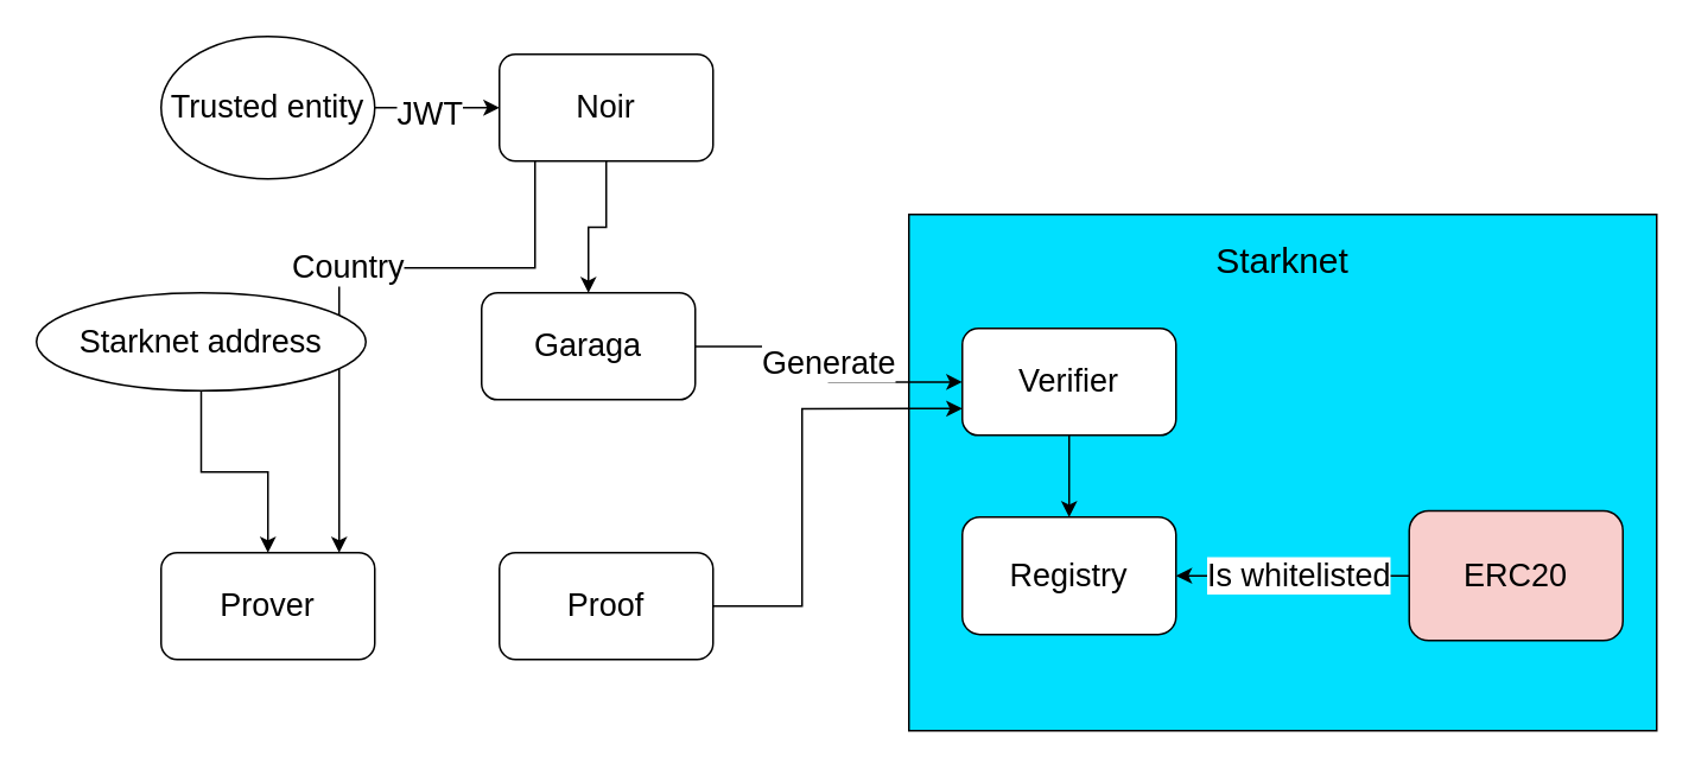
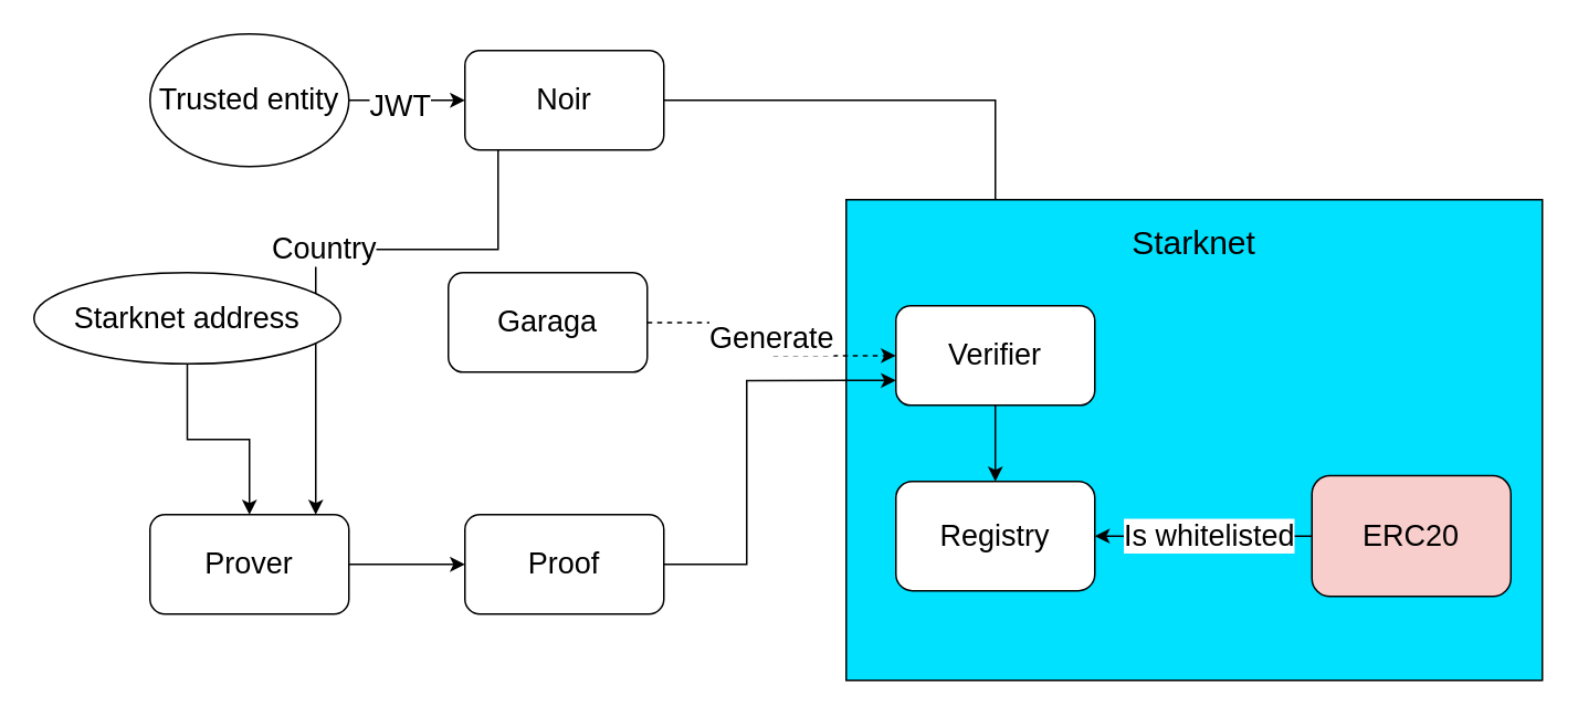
  <mxCell id="0" />
  <mxCell id="1" parent="0" />
  <mxCell id="2" value="&lt;font style=&quot;font-size: 18px;&quot;&gt;Country&lt;/font&gt;" style="edgeStyle=orthogonalEdgeStyle;rounded=0;orthogonalLoop=1;jettySize=auto;html=1;" parent="1" source="4" target="9" edge="1"><mxGeometry relative="1" as="geometry"><Array as="points"><mxPoint x="300" y="150" /><mxPoint x="190" y="150" /></Array></mxGeometry></mxCell>
- <mxCell id="3" value="" style="edgeStyle=orthogonalEdgeStyle;rounded=0;orthogonalLoop=1;jettySize=auto;html=1;" parent="1" source="4" target="14" edge="1"><mxGeometry relative="1" as="geometry" /></mxCell>
+ <mxCell id="3" value="" style="edgeStyle=orthogonalEdgeStyle;rounded=0;orthogonalLoop=1;jettySize=auto;html=1;" parent="1" source="4" target="16" edge="1"><mxGeometry relative="1" as="geometry" /></mxCell>
  <mxCell id="4" value="&lt;font style=&quot;font-size: 18px;&quot;&gt;Noir&lt;/font&gt;" style="rounded=1;whiteSpace=wrap;html=1;" parent="1" vertex="1"><mxGeometry x="280" y="30" width="120" height="60" as="geometry" /></mxCell>
  <mxCell id="5" value="" style="edgeStyle=orthogonalEdgeStyle;rounded=0;orthogonalLoop=1;jettySize=auto;html=1;" parent="1" source="7" target="4" edge="1"><mxGeometry relative="1" as="geometry" /></mxCell>
  <mxCell id="6" value="&lt;font style=&quot;font-size: 18px;&quot;&gt;JWT&lt;/font&gt;" style="edgeLabel;html=1;align=center;verticalAlign=middle;resizable=0;points=[];" parent="5" vertex="1" connectable="0"><mxGeometry x="-0.149" y="-3" relative="1" as="geometry"><mxPoint as="offset" /></mxGeometry></mxCell>
  <mxCell id="7" value="&lt;font style=&quot;font-size: 18px;&quot;&gt;Trusted entity&lt;/font&gt;" style="ellipse;whiteSpace=wrap;html=1;" parent="1" vertex="1"><mxGeometry x="90" y="20" width="120" height="80" as="geometry" /></mxCell>
+ <mxCell id="8" value="" style="edgeStyle=orthogonalEdgeStyle;rounded=0;orthogonalLoop=1;jettySize=auto;html=1;" parent="1" source="9" target="12" edge="1"><mxGeometry relative="1" as="geometry" /></mxCell>
  <mxCell id="9" value="&lt;font style=&quot;font-size: 18px;&quot;&gt;Prover&lt;/font&gt;" style="rounded=1;whiteSpace=wrap;html=1;" parent="1" vertex="1"><mxGeometry x="90" y="310" width="120" height="60" as="geometry" /></mxCell>
  <mxCell id="10" value="&lt;font style=&quot;font-size: 20px;&quot;&gt;Starknet&lt;/font&gt;&lt;div&gt;&lt;font style=&quot;font-size: 20px;&quot;&gt;&lt;br&gt;&lt;/font&gt;&lt;/div&gt;&lt;div&gt;&lt;font style=&quot;font-size: 20px;&quot;&gt;&lt;br&gt;&lt;/font&gt;&lt;/div&gt;&lt;div&gt;&lt;font style=&quot;font-size: 20px;&quot;&gt;&lt;br&gt;&lt;/font&gt;&lt;/div&gt;&lt;div&gt;&lt;font style=&quot;font-size: 20px;&quot;&gt;&lt;br&gt;&lt;/font&gt;&lt;/div&gt;&lt;div&gt;&lt;font style=&quot;font-size: 20px;&quot;&gt;&lt;br&gt;&lt;/font&gt;&lt;/div&gt;&lt;div&gt;&lt;font style=&quot;font-size: 20px;&quot;&gt;&lt;br&gt;&lt;/font&gt;&lt;/div&gt;&lt;div&gt;&lt;font style=&quot;font-size: 20px;&quot;&gt;&lt;br&gt;&lt;/font&gt;&lt;/div&gt;&lt;div&gt;&lt;font style=&quot;font-size: 20px;&quot;&gt;&lt;br&gt;&lt;/font&gt;&lt;/div&gt;&lt;div&gt;&lt;font style=&quot;font-size: 20px;&quot;&gt;&lt;br&gt;&lt;/font&gt;&lt;/div&gt;&lt;div&gt;&lt;font style=&quot;font-size: 20px;&quot;&gt;&lt;br&gt;&lt;/font&gt;&lt;/div&gt;" style="rounded=0;whiteSpace=wrap;html=1;fillColor=#00E0FF;" parent="1" vertex="1"><mxGeometry x="510" y="120" width="420" height="290" as="geometry" /></mxCell>
  <mxCell id="11" style="edgeStyle=orthogonalEdgeStyle;rounded=0;orthogonalLoop=1;jettySize=auto;html=1;entryX=0;entryY=0.75;entryDx=0;entryDy=0;" parent="1" source="12" target="16" edge="1"><mxGeometry relative="1" as="geometry"><Array as="points"><mxPoint x="450" y="340" /><mxPoint x="450" y="229" /></Array></mxGeometry></mxCell>
  <mxCell id="12" value="&lt;font style=&quot;font-size: 18px;&quot;&gt;Proof&lt;/font&gt;" style="rounded=1;whiteSpace=wrap;html=1;" parent="1" vertex="1"><mxGeometry x="280" y="310" width="120" height="60" as="geometry" /></mxCell>
- <mxCell id="13" value="&lt;font style=&quot;font-size: 18px;&quot;&gt;Generate&lt;/font&gt;" style="edgeStyle=orthogonalEdgeStyle;rounded=0;orthogonalLoop=1;jettySize=auto;html=1;" parent="1" source="14" target="16" edge="1"><mxGeometry relative="1" as="geometry" /></mxCell>
+ <mxCell id="13" value="&lt;font style=&quot;font-size: 18px;&quot;&gt;Generate&lt;/font&gt;" style="edgeStyle=orthogonalEdgeStyle;rounded=0;orthogonalLoop=1;jettySize=auto;html=1;dashed=1;" parent="1" source="14" target="16" edge="1"><mxGeometry relative="1" as="geometry" /></mxCell>
  <mxCell id="14" value="&lt;font style=&quot;font-size: 18px;&quot;&gt;Garaga&lt;/font&gt;" style="rounded=1;whiteSpace=wrap;html=1;" parent="1" vertex="1"><mxGeometry x="270" y="164.07" width="120" height="60" as="geometry" /></mxCell>
  <mxCell id="15" value="" style="edgeStyle=orthogonalEdgeStyle;rounded=0;orthogonalLoop=1;jettySize=auto;html=1;" parent="1" source="16" target="17" edge="1"><mxGeometry relative="1" as="geometry" /></mxCell>
  <mxCell id="16" value="&lt;font style=&quot;font-size: 18px;&quot;&gt;Verifier&lt;/font&gt;" style="rounded=1;whiteSpace=wrap;html=1;" parent="1" vertex="1"><mxGeometry x="540" y="184.07" width="120" height="60" as="geometry" /></mxCell>
  <mxCell id="17" value="&lt;font style=&quot;font-size: 18px;&quot;&gt;Registry&lt;/font&gt;" style="rounded=1;whiteSpace=wrap;html=1;" parent="1" vertex="1"><mxGeometry x="540" y="290.002" width="120" height="65.924" as="geometry" /></mxCell>
  <mxCell id="18" value="" style="edgeStyle=orthogonalEdgeStyle;rounded=0;orthogonalLoop=1;jettySize=auto;html=1;" parent="1" source="20" target="17" edge="1"><mxGeometry relative="1" as="geometry" /></mxCell>
  <mxCell id="19" value="&lt;font style=&quot;font-size: 18px;&quot;&gt;Is whitelisted&lt;/font&gt;" style="edgeLabel;html=1;align=center;verticalAlign=middle;resizable=0;points=[];" parent="18" vertex="1" connectable="0"><mxGeometry x="-0.041" relative="1" as="geometry"><mxPoint as="offset" /></mxGeometry></mxCell>
  <mxCell id="20" value="&lt;font style=&quot;font-size: 18px;&quot;&gt;ERC20&lt;/font&gt;" style="rounded=1;whiteSpace=wrap;html=1;fillColor=#f8cecc;" parent="1" vertex="1"><mxGeometry x="791" y="286.531" width="120" height="72.857" as="geometry" /></mxCell>
  <mxCell id="21" value="" style="edgeStyle=orthogonalEdgeStyle;rounded=0;orthogonalLoop=1;jettySize=auto;html=1;" edge="1" parent="1" source="22" target="9"><mxGeometry relative="1" as="geometry" /></mxCell>
  <mxCell id="22" value="&lt;font style=&quot;font-size: 18px;&quot;&gt;Starknet address&lt;/font&gt;" style="ellipse;whiteSpace=wrap;html=1;" vertex="1" parent="1"><mxGeometry x="20" y="164.07" width="185" height="55" as="geometry" /></mxCell>
